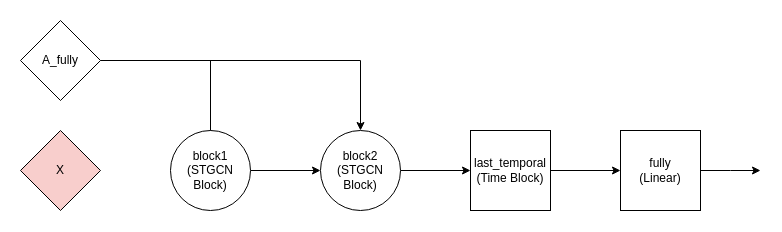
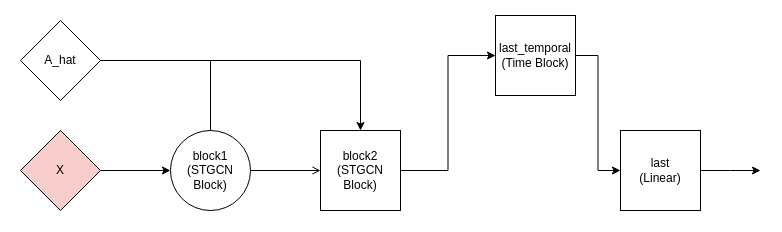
  <mxCell id="0" />
  <mxCell id="1" parent="0" />
- <mxCell id="2" style="edgeStyle=orthogonalEdgeStyle;rounded=0;orthogonalLoop=1;jettySize=auto;html=1;exitX=1;exitY=0.5;exitDx=0;exitDy=0;entryX=0;entryY=0.5;entryDx=0;entryDy=0;" edge="1" parent="1" source="3" target="7"><mxGeometry relative="1" as="geometry" /></mxCell>
+ <mxCell id="2" style="edgeStyle=orthogonalEdgeStyle;rounded=0;orthogonalLoop=1;jettySize=auto;html=1;exitX=1;exitY=0.5;exitDx=0;exitDy=0;entryX=0;entryY=0.5;entryDx=0;entryDy=0;endArrow=open;" edge="1" parent="1" source="3" target="7"><mxGeometry relative="1" as="geometry" /></mxCell>
  <mxCell id="3" value="block1&lt;br&gt;(STGCN Block)" style="ellipse;whiteSpace=wrap;html=1;aspect=fixed;" vertex="1" parent="1"><mxGeometry x="170" y="130" width="80" height="80" as="geometry" /></mxCell>
  <mxCell id="4" style="edgeStyle=orthogonalEdgeStyle;rounded=0;orthogonalLoop=1;jettySize=auto;html=1;exitX=1;exitY=0.5;exitDx=0;exitDy=0;entryX=0;entryY=0.5;entryDx=0;entryDy=0;" edge="1" parent="1" source="5" target="9"><mxGeometry relative="1" as="geometry" /></mxCell>
- <mxCell id="5" value="last_temporal&lt;br&gt;(Time Block)" style="whiteSpace=wrap;html=1;aspect=fixed;" vertex="1" parent="1"><mxGeometry x="470" y="130" width="80" height="80" as="geometry" /></mxCell>
+ <mxCell id="5" value="last_temporal&lt;br&gt;(Time Block)" style="whiteSpace=wrap;html=1;aspect=fixed;" vertex="1" parent="1"><mxGeometry x="495" y="15" width="80" height="80" as="geometry" /></mxCell>
  <mxCell id="6" style="edgeStyle=orthogonalEdgeStyle;rounded=0;orthogonalLoop=1;jettySize=auto;html=1;exitX=1;exitY=0.5;exitDx=0;exitDy=0;entryX=0;entryY=0.5;entryDx=0;entryDy=0;" edge="1" parent="1" source="7" target="5"><mxGeometry relative="1" as="geometry" /></mxCell>
- <mxCell id="7" value="block2&lt;br&gt;(STGCN Block)" style="ellipse;whiteSpace=wrap;html=1;aspect=fixed;" vertex="1" parent="1"><mxGeometry x="320" y="130" width="80" height="80" as="geometry" /></mxCell>
+ <mxCell id="7" value="block2&lt;br&gt;(STGCN Block)" style="whiteSpace=wrap;html=1;aspect=fixed;" vertex="1" parent="1"><mxGeometry x="320" y="130" width="80" height="80" as="geometry" /></mxCell>
  <mxCell id="8" style="edgeStyle=orthogonalEdgeStyle;rounded=0;orthogonalLoop=1;jettySize=auto;html=1;exitX=1;exitY=0.5;exitDx=0;exitDy=0;" edge="1" parent="1" source="9"><mxGeometry relative="1" as="geometry"><mxPoint x="760" y="170" as="targetPoint" /></mxGeometry></mxCell>
- <mxCell id="9" value="fully&lt;br&gt;(Linear)" style="whiteSpace=wrap;html=1;aspect=fixed;" vertex="1" parent="1"><mxGeometry x="620" y="130" width="80" height="80" as="geometry" /></mxCell>
+ <mxCell id="9" value="last&lt;br&gt;(Linear)" style="whiteSpace=wrap;html=1;aspect=fixed;" vertex="1" parent="1"><mxGeometry x="620" y="130" width="80" height="80" as="geometry" /></mxCell>
  <mxCell id="10" style="edgeStyle=orthogonalEdgeStyle;rounded=0;orthogonalLoop=1;jettySize=auto;html=1;exitX=1;exitY=0.5;exitDx=0;exitDy=0;entryX=0.5;entryY=0;entryDx=0;entryDy=0;endArrow=none;" edge="1" parent="1" source="12" target="3"><mxGeometry relative="1" as="geometry" /></mxCell>
  <mxCell id="11" style="edgeStyle=orthogonalEdgeStyle;rounded=0;orthogonalLoop=1;jettySize=auto;html=1;exitX=1;exitY=0.5;exitDx=0;exitDy=0;entryX=0.5;entryY=0;entryDx=0;entryDy=0;" edge="1" parent="1" source="12" target="7"><mxGeometry relative="1" as="geometry" /></mxCell>
- <mxCell id="12" value="A_fully" style="rhombus;whiteSpace=wrap;html=1;" vertex="1" parent="1"><mxGeometry x="20" y="20" width="80" height="80" as="geometry" /></mxCell>
+ <mxCell id="12" value="A_hat" style="rhombus;whiteSpace=wrap;html=1;" vertex="1" parent="1"><mxGeometry x="20" y="20" width="80" height="80" as="geometry" /></mxCell>
+ <mxCell id="13" style="edgeStyle=orthogonalEdgeStyle;rounded=0;orthogonalLoop=1;jettySize=auto;html=1;exitX=1;exitY=0.5;exitDx=0;exitDy=0;entryX=0;entryY=0.5;entryDx=0;entryDy=0;" edge="1" parent="1" source="14" target="3"><mxGeometry relative="1" as="geometry" /></mxCell>
  <mxCell id="14" value="X" style="rhombus;whiteSpace=wrap;html=1;fillColor=#f8cecc;" vertex="1" parent="1"><mxGeometry x="20" y="130" width="80" height="80" as="geometry" /></mxCell>
